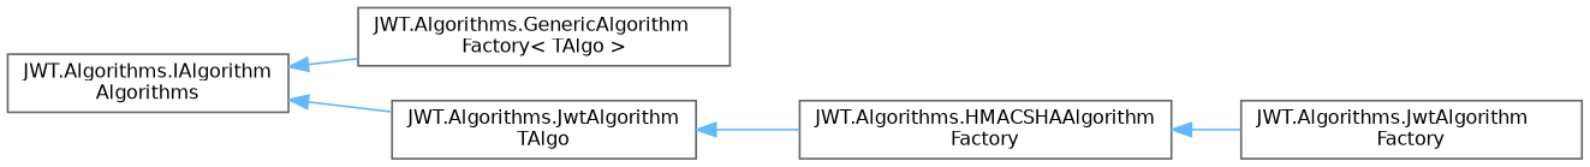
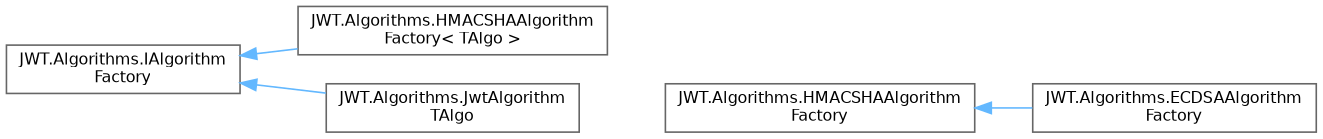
  digraph {
    rankdir=LR
    node [color=grey40 fillcolor=white fontname=Helvetica fontsize=10 shape=box style=filled]
    edge [color=steelblue1 dir=back fontname=Helvetica fontsize=10 labelfontname=Helvetica labelfontsize=10 style=solid]
-   n1 [height=0.2 label="JWT.Algorithms.IAlgorithm\lAlgorithms" width=0.4]
-   n2 [height=0.2 label="JWT.Algorithms.GenericAlgorithm\lFactory\< TAlgo \>" width=0.4]
+   n1 [height=0.2 label="JWT.Algorithms.IAlgorithm\lFactory" width=0.4]
+   n2 [height=0.2 label="JWT.Algorithms.HMACSHAAlgorithm\lFactory\< TAlgo \>" width=0.4]
    n3 [height=0.2 label="JWT.Algorithms.JwtAlgorithm\lTAlgo" width=0.4]
    n4 [height=0.2 label="JWT.Algorithms.HMACSHAAlgorithm\lFactory" width=0.4]
-   n5 [height=0.2 label="JWT.Algorithms.JwtAlgorithm\lFactory" width=0.4]
+   n5 [height=0.2 label="JWT.Algorithms.ECDSAAlgorithm\lFactory" width=0.4]
    n1 -> n2
    n1 -> n3
-   n3 -> n4
    n4 -> n5
  }
